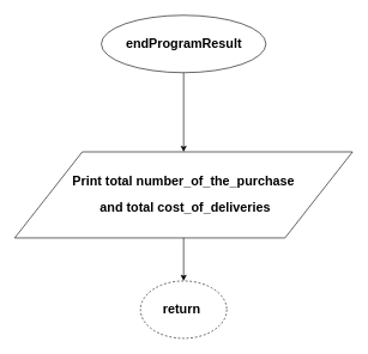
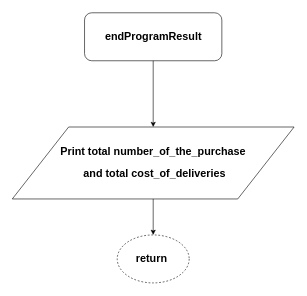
  <mxCell id="0" />
  <mxCell id="1" parent="0" />
  <mxCell id="2" value="&lt;h2&gt;Print total number_of_the_purchase&lt;/h2&gt;&lt;h2&gt;&amp;nbsp;and total cost_of_deliveries&lt;/h2&gt;" style="shape=parallelogram;perimeter=parallelogramPerimeter;whiteSpace=wrap;html=1;" vertex="1" parent="1"><mxGeometry x="20" y="211" width="470" height="120" as="geometry" /></mxCell>
- <mxCell id="3" value="&lt;b style=&quot;font-size: 18px&quot;&gt;endProgramResult&lt;/b&gt;" style="ellipse;whiteSpace=wrap;html=1;" vertex="1" parent="1"><mxGeometry x="140.5" y="20.5" width="229" height="80" as="geometry" /></mxCell>
+ <mxCell id="3" value="&lt;b style=&quot;font-size: 18px&quot;&gt;endProgramResult&lt;/b&gt;" style="whiteSpace=wrap;html=1;rounded=1;" vertex="1" parent="1"><mxGeometry x="140.5" y="20.5" width="229" height="80" as="geometry" /></mxCell>
  <mxCell id="4" value="" style="endArrow=classic;html=1;exitX=0.5;exitY=1;exitDx=0;exitDy=0;entryX=0.5;entryY=0;entryDx=0;entryDy=0;" edge="1" parent="1" source="3" target="2"><mxGeometry width="50" height="50" relative="1" as="geometry"><mxPoint x="110" y="491" as="sourcePoint" /><mxPoint x="160" y="441" as="targetPoint" /></mxGeometry></mxCell>
  <mxCell id="5" value="&lt;font style=&quot;font-size: 18px&quot;&gt;&lt;b&gt;return&amp;nbsp;&lt;/b&gt;&lt;/font&gt;" style="ellipse;whiteSpace=wrap;html=1;dashed=1;" vertex="1" parent="1"><mxGeometry x="195" y="391" width="120" height="80" as="geometry" /></mxCell>
  <mxCell id="6" value="" style="endArrow=classic;html=1;entryX=0.5;entryY=0;entryDx=0;entryDy=0;exitX=0.5;exitY=1;exitDx=0;exitDy=0;" edge="1" parent="1" source="2" target="5"><mxGeometry width="50" height="50" relative="1" as="geometry"><mxPoint x="30" y="451" as="sourcePoint" /><mxPoint x="80" y="401" as="targetPoint" /></mxGeometry></mxCell>
